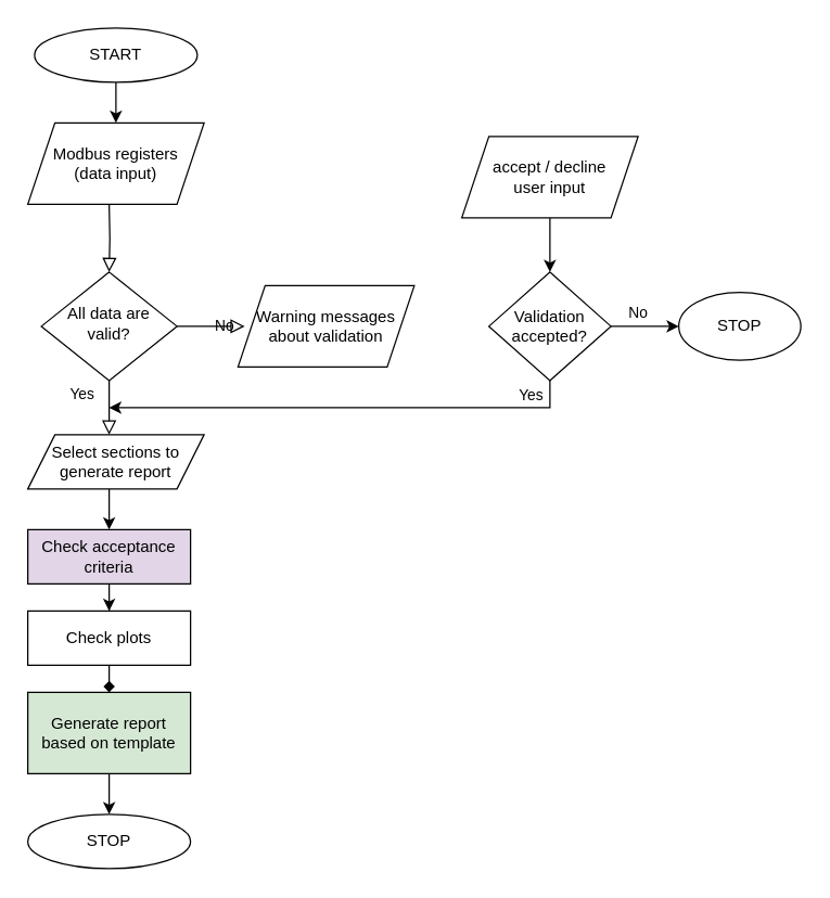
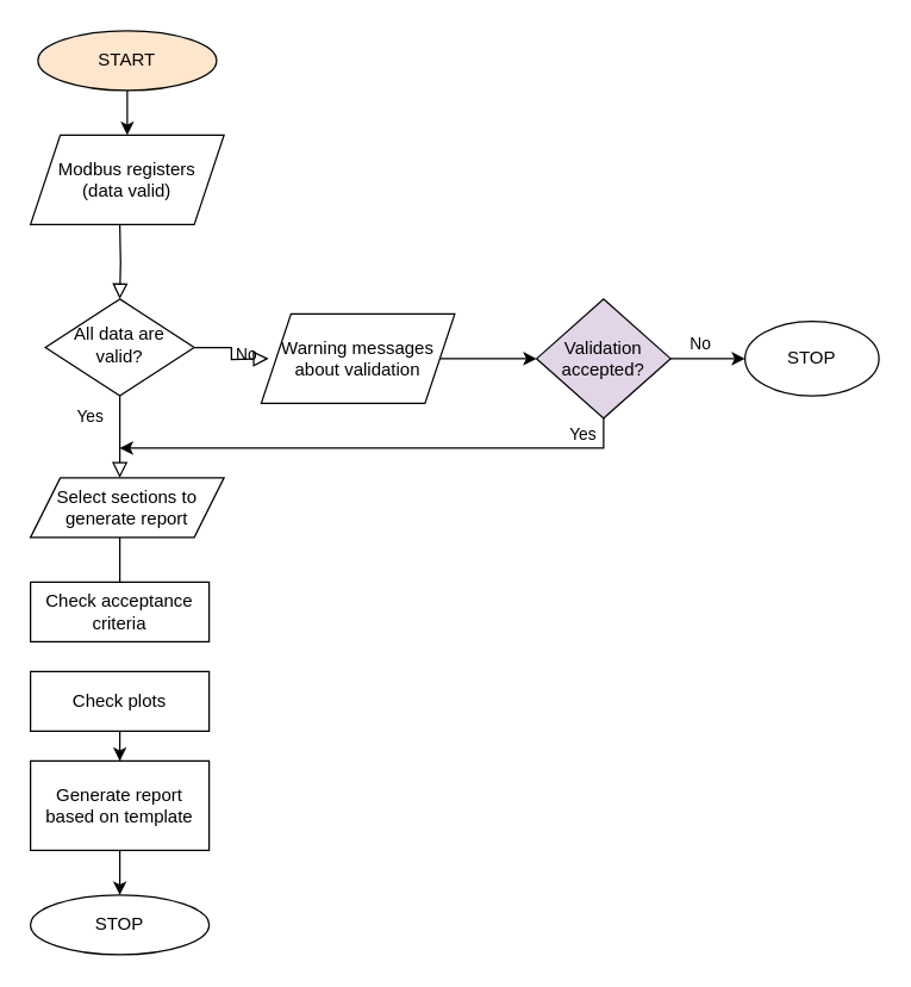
  <mxCell id="0" />
  <mxCell id="1" parent="0" />
  <mxCell id="2" value="" style="rounded=0;html=1;jettySize=auto;orthogonalLoop=1;fontSize=11;endArrow=block;endFill=0;endSize=8;strokeWidth=1;shadow=0;labelBackgroundColor=none;edgeStyle=orthogonalEdgeStyle;" parent="1" target="5" edge="1"><mxGeometry relative="1" as="geometry"><mxPoint x="80" y="150" as="sourcePoint" /></mxGeometry></mxCell>
  <mxCell id="3" value="Yes" style="rounded=0;html=1;jettySize=auto;orthogonalLoop=1;fontSize=11;endArrow=block;endFill=0;endSize=8;strokeWidth=1;shadow=0;labelBackgroundColor=none;edgeStyle=orthogonalEdgeStyle;" parent="1" source="5" edge="1"><mxGeometry x="-0.5" y="-20" relative="1" as="geometry"><mxPoint as="offset" /><mxPoint x="80" y="320" as="targetPoint" /></mxGeometry></mxCell>
  <mxCell id="4" value="No" style="edgeStyle=orthogonalEdgeStyle;rounded=0;html=1;jettySize=auto;orthogonalLoop=1;fontSize=11;endArrow=block;endFill=0;endSize=8;strokeWidth=1;shadow=0;labelBackgroundColor=none;" parent="1" source="5" edge="1"><mxGeometry y="10" relative="1" as="geometry"><mxPoint as="offset" /><mxPoint x="180" y="240" as="targetPoint" /></mxGeometry></mxCell>
- <mxCell id="5" value="All data are valid?" style="rhombus;whiteSpace=wrap;html=1;shadow=0;fontFamily=Helvetica;fontSize=12;align=center;strokeWidth=1;spacing=6;spacingTop=-4;" parent="1" vertex="1"><mxGeometry x="30" y="200" width="100" height="80" as="geometry" /></mxCell>
+ <mxCell id="5" value="All data are valid?" style="rhombus;whiteSpace=wrap;html=1;shadow=0;fontFamily=Helvetica;fontSize=12;align=center;strokeWidth=1;spacing=6;spacingTop=-4;" parent="1" vertex="1"><mxGeometry x="30" y="200" width="100" height="65" as="geometry" /></mxCell>
+ <mxCell id="6" value="" style="edgeStyle=orthogonalEdgeStyle;rounded=0;orthogonalLoop=1;jettySize=auto;html=1;" edge="1" parent="1" source="7" target="14"><mxGeometry relative="1" as="geometry" /></mxCell>
  <mxCell id="7" value="&lt;span&gt;Warning messages about validation&lt;/span&gt;" style="shape=parallelogram;perimeter=parallelogramPerimeter;whiteSpace=wrap;html=1;fixedSize=1;" vertex="1" parent="1"><mxGeometry x="175" y="210" width="130" height="60" as="geometry" /></mxCell>
- <mxCell id="8" value="&lt;span&gt;Modbus registers&lt;br&gt;(data input)&lt;br&gt;&lt;/span&gt;" style="shape=parallelogram;perimeter=parallelogramPerimeter;whiteSpace=wrap;html=1;fixedSize=1;" vertex="1" parent="1"><mxGeometry x="20" y="90" width="130" height="60" as="geometry" /></mxCell>
+ <mxCell id="8" value="&lt;span&gt;Modbus registers&lt;br&gt;(data valid)&lt;br&gt;&lt;/span&gt;" style="shape=parallelogram;perimeter=parallelogramPerimeter;whiteSpace=wrap;html=1;fixedSize=1;" vertex="1" parent="1"><mxGeometry x="20" y="90" width="130" height="60" as="geometry" /></mxCell>
  <mxCell id="9" style="edgeStyle=orthogonalEdgeStyle;rounded=0;orthogonalLoop=1;jettySize=auto;html=1;entryX=0.5;entryY=0;entryDx=0;entryDy=0;" edge="1" parent="1" source="10" target="8"><mxGeometry relative="1" as="geometry"><Array as="points"><mxPoint x="85" y="60" /><mxPoint x="85" y="60" /></Array></mxGeometry></mxCell>
- <mxCell id="10" value="START" style="ellipse;whiteSpace=wrap;html=1;" vertex="1" parent="1"><mxGeometry x="25" y="20" width="120" height="40" as="geometry" /></mxCell>
+ <mxCell id="10" value="START" style="ellipse;whiteSpace=wrap;html=1;fillColor=#ffe6cc;" vertex="1" parent="1"><mxGeometry x="25" y="20" width="120" height="40" as="geometry" /></mxCell>
  <mxCell id="11" style="edgeStyle=orthogonalEdgeStyle;rounded=0;orthogonalLoop=1;jettySize=auto;html=1;" edge="1" parent="1" source="14"><mxGeometry relative="1" as="geometry"><mxPoint x="80" y="300" as="targetPoint" /><Array as="points"><mxPoint x="405" y="300" /></Array></mxGeometry></mxCell>
  <mxCell id="12" value="Yes" style="edgeLabel;html=1;align=center;verticalAlign=middle;resizable=0;points=[];" vertex="1" connectable="0" parent="11"><mxGeometry x="-0.669" y="-2" relative="1" as="geometry"><mxPoint x="22" y="-8" as="offset" /></mxGeometry></mxCell>
  <mxCell id="13" value="No" style="edgeStyle=orthogonalEdgeStyle;rounded=0;orthogonalLoop=1;jettySize=auto;html=1;" edge="1" parent="1" source="14" target="15"><mxGeometry x="-0.2" y="10" relative="1" as="geometry"><mxPoint as="offset" /></mxGeometry></mxCell>
- <mxCell id="14" value="Validation accepted?" style="rhombus;whiteSpace=wrap;html=1;" vertex="1" parent="1"><mxGeometry x="360" y="200" width="90" height="80" as="geometry" /></mxCell>
+ <mxCell id="14" value="Validation accepted?" style="rhombus;whiteSpace=wrap;html=1;fillColor=#e1d5e7;" vertex="1" parent="1"><mxGeometry x="360" y="200" width="90" height="80" as="geometry" /></mxCell>
  <mxCell id="15" value="STOP" style="ellipse;whiteSpace=wrap;html=1;" vertex="1" parent="1"><mxGeometry x="500" y="215" width="90" height="50" as="geometry" /></mxCell>
- <mxCell id="16" style="edgeStyle=orthogonalEdgeStyle;rounded=0;orthogonalLoop=1;jettySize=auto;html=1;entryX=0.5;entryY=0;entryDx=0;entryDy=0;" edge="1" parent="1" source="17" target="14"><mxGeometry relative="1" as="geometry" /></mxCell>
- <mxCell id="17" value="&lt;span&gt;accept / decline &lt;br&gt;user input&lt;br&gt;&lt;/span&gt;" style="shape=parallelogram;perimeter=parallelogramPerimeter;whiteSpace=wrap;html=1;fixedSize=1;" vertex="1" parent="1"><mxGeometry x="340" y="100" width="130" height="60" as="geometry" /></mxCell>
- <mxCell id="18" value="" style="edgeStyle=orthogonalEdgeStyle;rounded=0;orthogonalLoop=1;jettySize=auto;html=1;" edge="1" parent="1" source="19" target="21"><mxGeometry relative="1" as="geometry" /></mxCell>
- <mxCell id="19" value="Check acceptance criteria" style="rounded=0;whiteSpace=wrap;html=1;fillColor=#e1d5e7;" vertex="1" parent="1"><mxGeometry x="20" y="390" width="120" height="40" as="geometry" /></mxCell>
- <mxCell id="20" value="" style="edgeStyle=orthogonalEdgeStyle;rounded=0;orthogonalLoop=1;jettySize=auto;html=1;endArrow=diamond;" edge="1" parent="1" source="21" target="25"><mxGeometry relative="1" as="geometry" /></mxCell>
+ <mxCell id="19" value="Check acceptance criteria" style="rounded=0;whiteSpace=wrap;html=1;" vertex="1" parent="1"><mxGeometry x="20" y="390" width="120" height="40" as="geometry" /></mxCell>
+ <mxCell id="20" value="" style="edgeStyle=orthogonalEdgeStyle;rounded=0;orthogonalLoop=1;jettySize=auto;html=1;" edge="1" parent="1" source="21" target="25"><mxGeometry relative="1" as="geometry" /></mxCell>
  <mxCell id="21" value="Check plots" style="whiteSpace=wrap;html=1;rounded=0;" vertex="1" parent="1"><mxGeometry x="20" y="450" width="120" height="40" as="geometry" /></mxCell>
- <mxCell id="22" style="edgeStyle=orthogonalEdgeStyle;rounded=0;orthogonalLoop=1;jettySize=auto;html=1;entryX=0.5;entryY=0;entryDx=0;entryDy=0;" edge="1" parent="1" source="23" target="19"><mxGeometry relative="1" as="geometry"><Array as="points"><mxPoint x="80" y="370" /><mxPoint x="80" y="370" /></Array></mxGeometry></mxCell>
+ <mxCell id="22" style="edgeStyle=orthogonalEdgeStyle;rounded=0;orthogonalLoop=1;jettySize=auto;html=1;entryX=0.5;entryY=0;entryDx=0;entryDy=0;endArrow=none;" edge="1" parent="1" source="23" target="19"><mxGeometry relative="1" as="geometry"><Array as="points"><mxPoint x="80" y="370" /><mxPoint x="80" y="370" /></Array></mxGeometry></mxCell>
  <mxCell id="23" value="Select sections to generate report" style="shape=parallelogram;perimeter=parallelogramPerimeter;whiteSpace=wrap;html=1;fixedSize=1;" vertex="1" parent="1"><mxGeometry x="20" y="320" width="130" height="40" as="geometry" /></mxCell>
  <mxCell id="24" value="" style="edgeStyle=orthogonalEdgeStyle;rounded=0;orthogonalLoop=1;jettySize=auto;html=1;" edge="1" parent="1" source="25" target="26"><mxGeometry relative="1" as="geometry" /></mxCell>
- <mxCell id="25" value="Generate report based on template" style="whiteSpace=wrap;html=1;rounded=0;fillColor=#d5e8d4;" vertex="1" parent="1"><mxGeometry x="20" y="510" width="120" height="60" as="geometry" /></mxCell>
+ <mxCell id="25" value="Generate report based on template" style="whiteSpace=wrap;html=1;rounded=0;" vertex="1" parent="1"><mxGeometry x="20" y="510" width="120" height="60" as="geometry" /></mxCell>
  <mxCell id="26" value="STOP" style="ellipse;whiteSpace=wrap;html=1;rounded=0;" vertex="1" parent="1"><mxGeometry x="20" y="600" width="120" height="40" as="geometry" /></mxCell>
